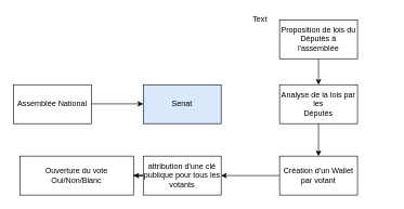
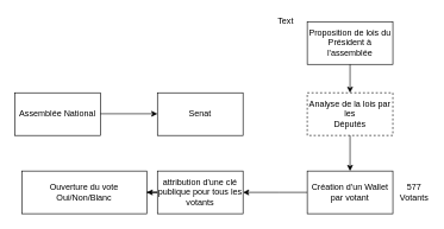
  <mxCell id="0" />
  <mxCell id="1" parent="0" />
  <mxCell id="2" value="Assemblée National" style="rounded=0;whiteSpace=wrap;html=1;" vertex="1" parent="1"><mxGeometry x="20" y="130" width="120" height="60" as="geometry" /></mxCell>
  <mxCell id="3" value="" style="endArrow=classic;html=1;" edge="1" parent="1"><mxGeometry width="50" height="50" relative="1" as="geometry"><mxPoint x="140" y="159.5" as="sourcePoint" /><mxPoint x="220" y="159.5" as="targetPoint" /></mxGeometry></mxCell>
- <mxCell id="4" value="Senat" style="rounded=0;whiteSpace=wrap;html=1;fillColor=#dae8fc;" vertex="1" parent="1"><mxGeometry x="220" y="130" width="120" height="60" as="geometry" /></mxCell>
- <mxCell id="5" value="&lt;div&gt;Analyse de la lois par les &lt;br&gt;&lt;/div&gt;&lt;div&gt;Députés&lt;br&gt;&lt;/div&gt;" style="rounded=0;whiteSpace=wrap;html=1;" vertex="1" parent="1"><mxGeometry x="430" y="130" width="120" height="60" as="geometry" /></mxCell>
+ <mxCell id="4" value="Senat" style="rounded=0;whiteSpace=wrap;html=1;" vertex="1" parent="1"><mxGeometry x="220" y="130" width="120" height="60" as="geometry" /></mxCell>
+ <mxCell id="5" value="&lt;div&gt;Analyse de la lois par les &lt;br&gt;&lt;/div&gt;&lt;div&gt;Députés&lt;br&gt;&lt;/div&gt;" style="rounded=0;whiteSpace=wrap;html=1;dashed=1;" vertex="1" parent="1"><mxGeometry x="430" y="130" width="120" height="60" as="geometry" /></mxCell>
  <mxCell id="6" style="edgeStyle=orthogonalEdgeStyle;rounded=0;orthogonalLoop=1;jettySize=auto;html=1;exitX=0;exitY=0.5;exitDx=0;exitDy=0;entryX=1;entryY=0.5;entryDx=0;entryDy=0;" edge="1" parent="1" source="12" target="14"><mxGeometry relative="1" as="geometry"><mxPoint x="360" y="250" as="targetPoint" /><mxPoint x="380" y="330" as="sourcePoint" /><Array as="points"><mxPoint x="390" y="270" /><mxPoint x="390" y="270" /></Array></mxGeometry></mxCell>
  <mxCell id="7" value="" style="endArrow=classic;html=1;exitX=0.5;exitY=1;exitDx=0;exitDy=0;entryX=0.5;entryY=0;entryDx=0;entryDy=0;" edge="1" parent="1" source="5"><mxGeometry width="50" height="50" relative="1" as="geometry"><mxPoint x="320" y="280" as="sourcePoint" /><mxPoint x="490" y="240" as="targetPoint" /></mxGeometry></mxCell>
- <mxCell id="9" value="Proposition de lois du Députés à l'assemblée" style="rounded=0;whiteSpace=wrap;html=1;" vertex="1" parent="1"><mxGeometry x="430" y="30" width="120" height="60" as="geometry" /></mxCell>
+ <mxCell id="8" value="&lt;div&gt;577&lt;/div&gt;&lt;div&gt;Votants&lt;br&gt;&lt;/div&gt;" style="text;html=1;strokeColor=none;fillColor=none;align=center;verticalAlign=middle;whiteSpace=wrap;rounded=0;" vertex="1" parent="1"><mxGeometry x="560" y="260" width="40" height="20" as="geometry" /></mxCell>
+ <mxCell id="9" value="Proposition de lois du Président à l'assemblée" style="rounded=0;whiteSpace=wrap;html=1;" vertex="1" parent="1"><mxGeometry x="430" y="30" width="120" height="60" as="geometry" /></mxCell>
  <mxCell id="10" value="Text" style="text;html=1;strokeColor=none;fillColor=none;align=center;verticalAlign=middle;whiteSpace=wrap;rounded=0;" vertex="1" parent="1"><mxGeometry x="380" y="20" width="40" height="20" as="geometry" /></mxCell>
  <mxCell id="11" value="" style="endArrow=classic;html=1;entryX=0.5;entryY=0;entryDx=0;entryDy=0;" edge="1" parent="1" target="5"><mxGeometry width="50" height="50" relative="1" as="geometry"><mxPoint x="490" y="90" as="sourcePoint" /><mxPoint x="540" y="40" as="targetPoint" /></mxGeometry></mxCell>
  <mxCell id="12" value="Création d'un Wallet par votant" style="rounded=0;whiteSpace=wrap;html=1;" vertex="1" parent="1"><mxGeometry x="430" y="240" width="120" height="60" as="geometry" /></mxCell>
  <mxCell id="13" style="edgeStyle=orthogonalEdgeStyle;rounded=0;orthogonalLoop=1;jettySize=auto;html=1;entryX=1;entryY=0.5;entryDx=0;entryDy=0;" edge="1" parent="1" source="14" target="15"><mxGeometry relative="1" as="geometry" /></mxCell>
  <mxCell id="14" value="attribution d'une clé publique pour tous les votants" style="rounded=0;whiteSpace=wrap;html=1;" vertex="1" parent="1"><mxGeometry x="220" y="240" width="120" height="60" as="geometry" /></mxCell>
  <mxCell id="15" value="&lt;div&gt;Ouverture du vote&lt;/div&gt;&lt;div&gt;Oui/Non/Blanc&lt;br&gt;&lt;/div&gt;" style="rounded=0;whiteSpace=wrap;html=1;" vertex="1" parent="1"><mxGeometry x="30" y="240" width="175" height="60" as="geometry" /></mxCell>
